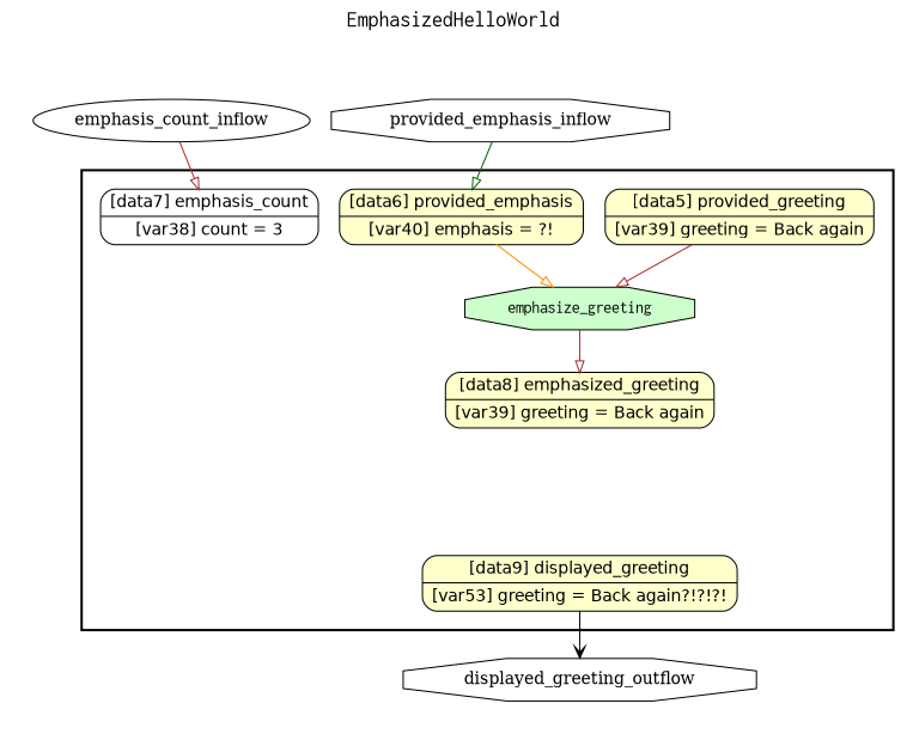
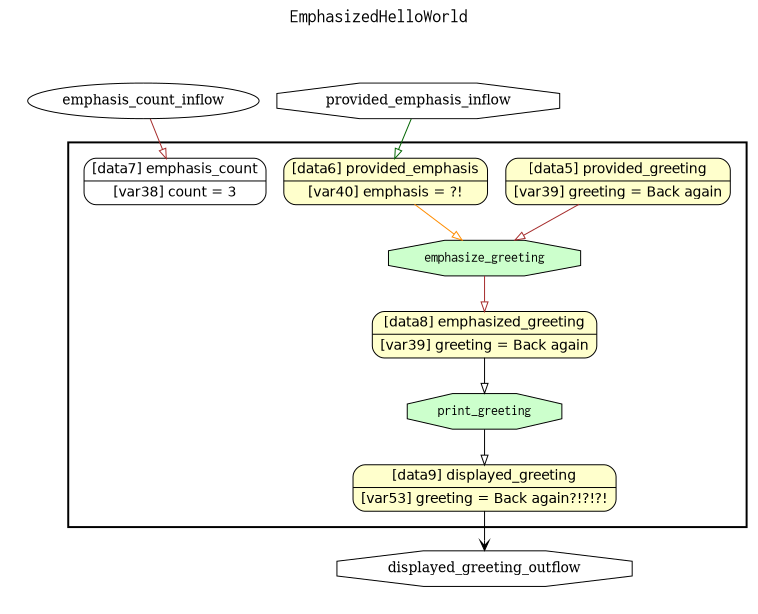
  digraph {
    fontname=Courier
    fontsize=18
    label=EmphasizedHelloWorld
    labelloc=t
    rankdir=TB
    node [fillcolor="#FFFFCC" fontname=Helvetica peripheries=1 shape=record style="rounded,filled"]
    edge [arrowhead=onormal color=brown]
    emphasize_greeting [fillcolor="#CCFFCC" fontname=Courier shape=octagon style=filled]
+   print_greeting [fillcolor="#CCFFCC" fontname=Courier shape=octagon style=filled]
    n3 [label="{<f0> [data5] provided_greeting |<f1> [var39] greeting = Back again}" rankdir=LR]
    n4 [label="{<f0> [data6] provided_emphasis |<f1> [var40] emphasis = ?!}" rankdir=LR]
    n5 [label="{<f0> [data8] emphasized_greeting |<f1> [var39] greeting = Back again}" rankdir=LR]
    n6 [label="{<f0> [data9] displayed_greeting |<f1> [var53] greeting = Back again?!?!?!}" rankdir=LR]
    n7 [fillcolor="#FFFFFF" label="{<f0> [data7] emphasis_count |<f1> [var38] count = 3}" rankdir=LR]
    displayed_greeting_outflow [fillcolor="#FFFFFF" shape=octagon width=0.2 fontname="" style=""]
    emphasis_count_inflow [fillcolor="#FFFFFF" shape=ellipse width=0.2 fontname="" style=""]
    provided_emphasis_inflow [fillcolor="#FFFFFF" shape=octagon width=0.2 fontname="" style=""]
    subgraph cluster_1 {
      color=black
      label=""
      penwidth=2
      subgraph cluster_2 {
        color=white
        label=""
        penwidth=2
        emphasize_greeting
+       print_greeting
        n3
        n4
        n5
        n6
        n7
      }
    }
    subgraph cluster_3 {
      color=white
      label=""
      penwidth=2
      subgraph cluster_4 {
        color=white
        label=""
        penwidth=2
        emphasis_count_inflow
        provided_emphasis_inflow
      }
    }
    subgraph cluster_5 {
      color=white
      label=""
      penwidth=2
      subgraph cluster_6 {
        color=white
        label=""
        penwidth=2
        displayed_greeting_outflow
      }
    }
    emphasize_greeting -> n5
+   print_greeting -> n6 [color=black]
    n3 -> emphasize_greeting
    n4 -> emphasize_greeting [color=darkorange]
+   n5 -> print_greeting [color=black]
    n6 -> displayed_greeting_outflow [arrowhead=vee color=black]
    emphasis_count_inflow -> n7
    provided_emphasis_inflow -> n4 [color=darkgreen]
  }
